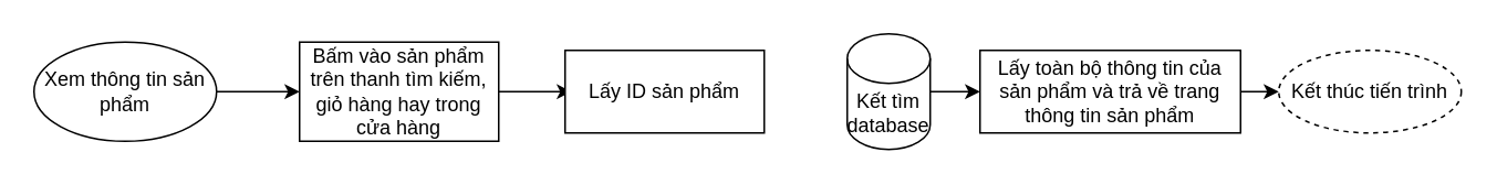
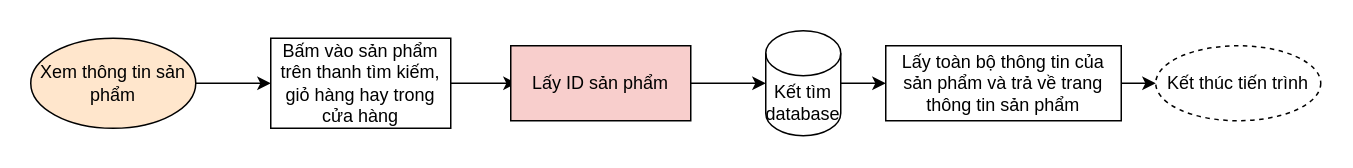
  <mxCell id="0" />
  <mxCell id="1" parent="0" />
  <mxCell id="2" style="edgeStyle=orthogonalEdgeStyle;rounded=0;orthogonalLoop=1;jettySize=auto;html=1;entryX=0;entryY=0.5;entryDx=0;entryDy=0;" edge="1" parent="1" source="3" target="5"><mxGeometry relative="1" as="geometry" /></mxCell>
- <mxCell id="3" value="Xem thông tin sản phẩm" style="ellipse;whiteSpace=wrap;html=1;" vertex="1" parent="1"><mxGeometry x="20" y="25" width="110" height="60" as="geometry" /></mxCell>
+ <mxCell id="3" value="Xem thông tin sản phẩm" style="ellipse;whiteSpace=wrap;html=1;fillColor=#ffe6cc;" vertex="1" parent="1"><mxGeometry x="20" y="25" width="110" height="60" as="geometry" /></mxCell>
  <mxCell id="4" style="edgeStyle=orthogonalEdgeStyle;rounded=0;orthogonalLoop=1;jettySize=auto;html=1;" edge="1" parent="1" source="5"><mxGeometry relative="1" as="geometry"><mxPoint x="344" y="55" as="targetPoint" /></mxGeometry></mxCell>
  <mxCell id="5" value="Bấm vào sản phẩm trên thanh tìm kiếm, giỏ hàng hay trong cửa hàng" style="rounded=0;whiteSpace=wrap;html=1;" vertex="1" parent="1"><mxGeometry x="180" y="25" width="120" height="60" as="geometry" /></mxCell>
  <mxCell id="6" value="Kết thúc tiến trình" style="ellipse;whiteSpace=wrap;html=1;dashed=1;" vertex="1" parent="1"><mxGeometry x="770" y="30" width="110" height="50" as="geometry" /></mxCell>
  <mxCell id="7" style="edgeStyle=orthogonalEdgeStyle;rounded=0;orthogonalLoop=1;jettySize=auto;html=1;entryX=0;entryY=0.5;entryDx=0;entryDy=0;" edge="1" parent="1" source="8" target="12"><mxGeometry relative="1" as="geometry" /></mxCell>
  <mxCell id="8" value="Kết tìm database" style="shape=cylinder3;whiteSpace=wrap;html=1;boundedLbl=1;backgroundOutline=1;size=15;" vertex="1" parent="1"><mxGeometry x="510" y="20" width="50" height="70" as="geometry" /></mxCell>
- <mxCell id="10" value="Lấy ID sản phẩm" style="rounded=0;whiteSpace=wrap;html=1;" vertex="1" parent="1"><mxGeometry x="340" y="30" width="120" height="50" as="geometry" /></mxCell>
+ <mxCell id="9" style="edgeStyle=orthogonalEdgeStyle;rounded=0;orthogonalLoop=1;jettySize=auto;html=1;entryX=0;entryY=0.5;entryDx=0;entryDy=0;entryPerimeter=0;" edge="1" parent="1" source="10" target="8"><mxGeometry relative="1" as="geometry" /></mxCell>
+ <mxCell id="10" value="Lấy ID sản phẩm" style="rounded=0;whiteSpace=wrap;html=1;fillColor=#f8cecc;" vertex="1" parent="1"><mxGeometry x="340" y="30" width="120" height="50" as="geometry" /></mxCell>
  <mxCell id="11" style="edgeStyle=orthogonalEdgeStyle;rounded=0;orthogonalLoop=1;jettySize=auto;html=1;" edge="1" parent="1" source="12" target="6"><mxGeometry relative="1" as="geometry" /></mxCell>
  <mxCell id="12" value="Lấy toàn bộ thông tin của sản phẩm và trả về trang thông tin sản phẩm" style="rounded=0;whiteSpace=wrap;html=1;" vertex="1" parent="1"><mxGeometry x="590" y="30" width="157" height="50" as="geometry" /></mxCell>
